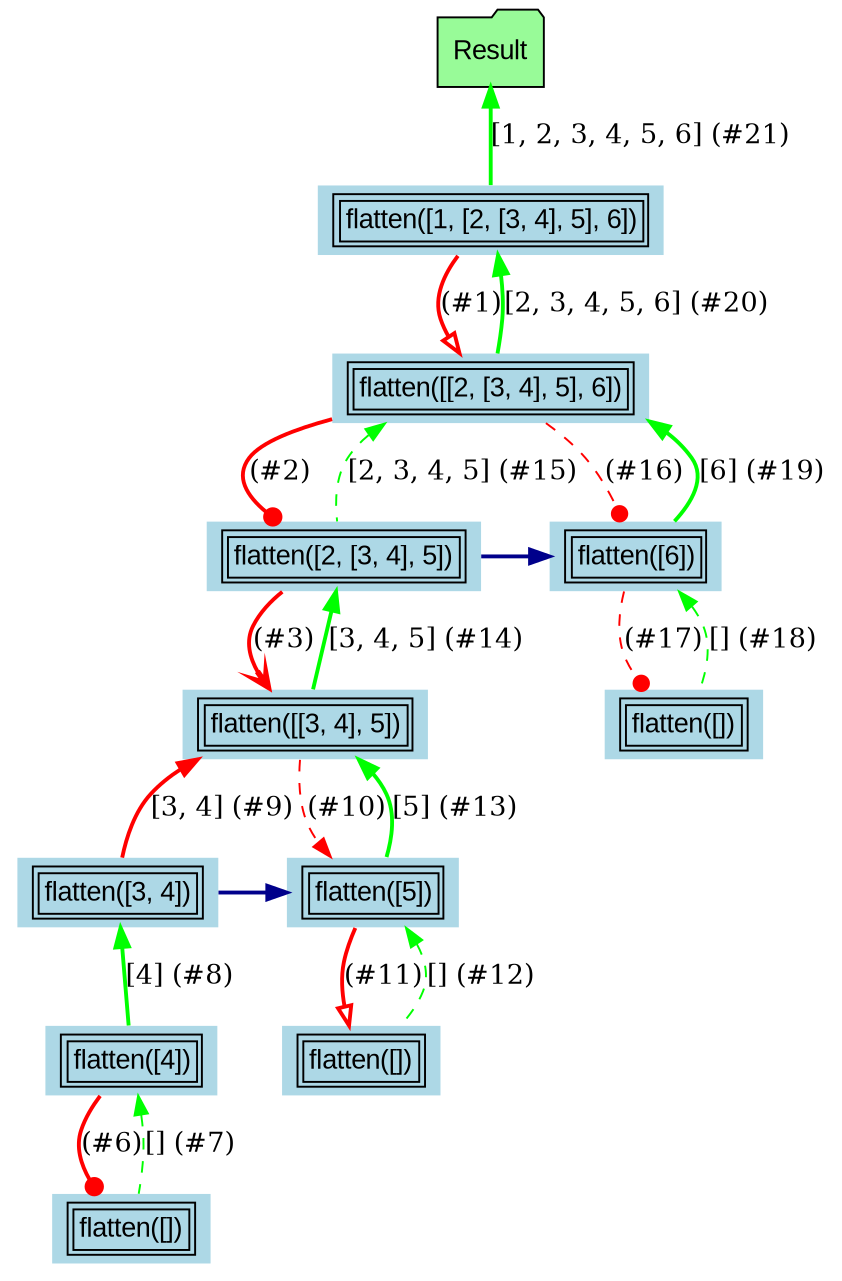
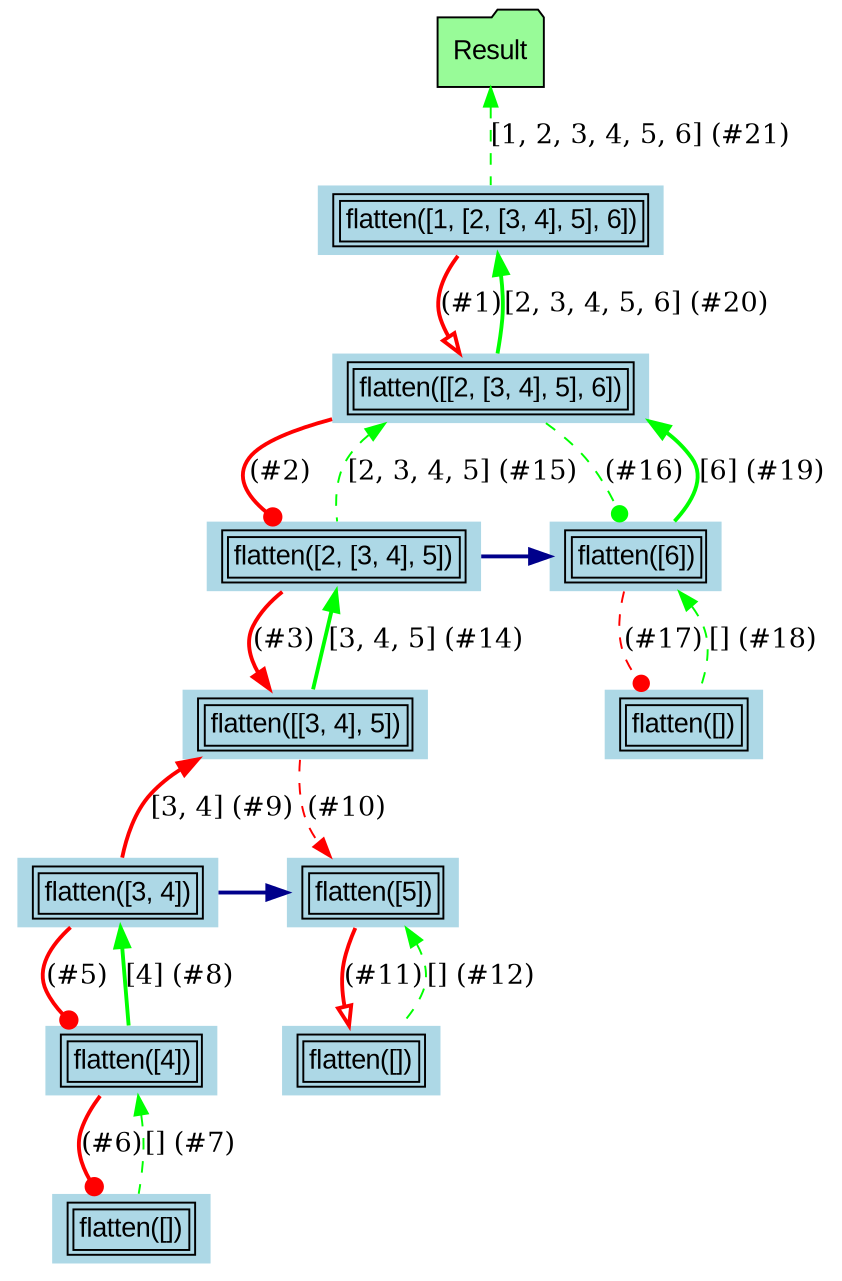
  digraph {
    fontcolor=black
    fontsize=14
    node [fillcolor=lightblue fontname=Arial shape=plaintext style=filled]
    edge [arrowhead=vee color=red style=bold]
    n1 [label=<<TABLE><TR><TD>flatten([2, [3, 4], 5])</TD></TR></TABLE>>]
    n2 [label=<<TABLE><TR><TD>flatten([6])</TD></TR></TABLE>>]
    n3 [label=<<TABLE><TR><TD>flatten([3, 4])</TD></TR></TABLE>>]
    n4 [label=<<TABLE><TR><TD>flatten([5])</TD></TR></TABLE>>]
    n5 [label=<<TABLE><TR><TD>flatten([[3, 4], 5])</TD></TR></TABLE>>]
    n6 [label=<<TABLE><TR><TD>flatten([])</TD></TR></TABLE>>]
    n7 [label=<<TABLE><TR><TD>flatten([4])</TD></TR></TABLE>>]
    n8 [label=<<TABLE><TR><TD>flatten([])</TD></TR></TABLE>>]
    n9 [label=<<TABLE><TR><TD>flatten([1, [2, [3, 4], 5], 6])</TD></TR></TABLE>>]
    n10 [label=<<TABLE><TR><TD>flatten([[2, [3, 4], 5], 6])</TD></TR></TABLE>>]
    n11 [label=<<TABLE><TR><TD>flatten([])</TD></TR></TABLE>>]
    n12 [fillcolor=palegreen label=Result shape=folder]
    subgraph sub_1 {
      rank=same
      n1
      n2
    }
    subgraph sub_2 {
      rank=same
      n3
      n4
    }
    n1 -> n2 [arrowhead=normal color=darkblue]
-   n1 -> n5 [label="(#3)"]
+   n1 -> n5 [arrowhead=normal label="(#3)"]
    n1 -> n5 [color=green dir=back headport=c label="[3, 4, 5] (#14)"]
    n2 -> n6 [arrowhead=dot label="(#17)" style=dashed]
    n2 -> n6 [color=green dir=back headport=c label="[] (#18)" style=dashed]
    n3 -> n4 [arrowhead=normal color=darkblue]
+   n3 -> n7 [arrowhead=dot label="(#5)"]
    n3 -> n7 [color=green dir=back headport=c label="[4] (#8)"]
    n4 -> n8 [arrowhead=onormal label="(#11)"]
    n4 -> n8 [color=green dir=back headport=c label="[] (#12)" style=dashed]
    n5 -> n3 [dir=back headport=c label="[3, 4] (#9)"]
    n5 -> n4 [arrowhead=normal label="(#10)" style=dashed]
-   n5 -> n4 [color=green dir=back headport=c label="[5] (#13)"]
    n7 -> n11 [arrowhead=dot label="(#6)"]
    n7 -> n11 [color=green dir=back headport=c label="[] (#7)" style=dashed]
    n9 -> n10 [arrowhead=onormal label="(#1)"]
    n9 -> n10 [color=green dir=back headport=c label="[2, 3, 4, 5, 6] (#20)"]
    n10 -> n1 [arrowhead=dot label="(#2)"]
    n10 -> n1 [color=green dir=back headport=c label="[2, 3, 4, 5] (#15)" style=dashed]
-   n10 -> n2 [arrowhead=dot label="(#16)" style=dashed]
+   n10 -> n2 [arrowhead=dot color=green label="(#16)" style=dashed]
    n10 -> n2 [color=green dir=back headport=c label="[6] (#19)"]
-   n12 -> n9 [color=Green dir=back headport=c label="[1, 2, 3, 4, 5, 6] (#21)"]
+   n12 -> n9 [color=Green dir=back headport=c label="[1, 2, 3, 4, 5, 6] (#21)" style=dashed]
  }
